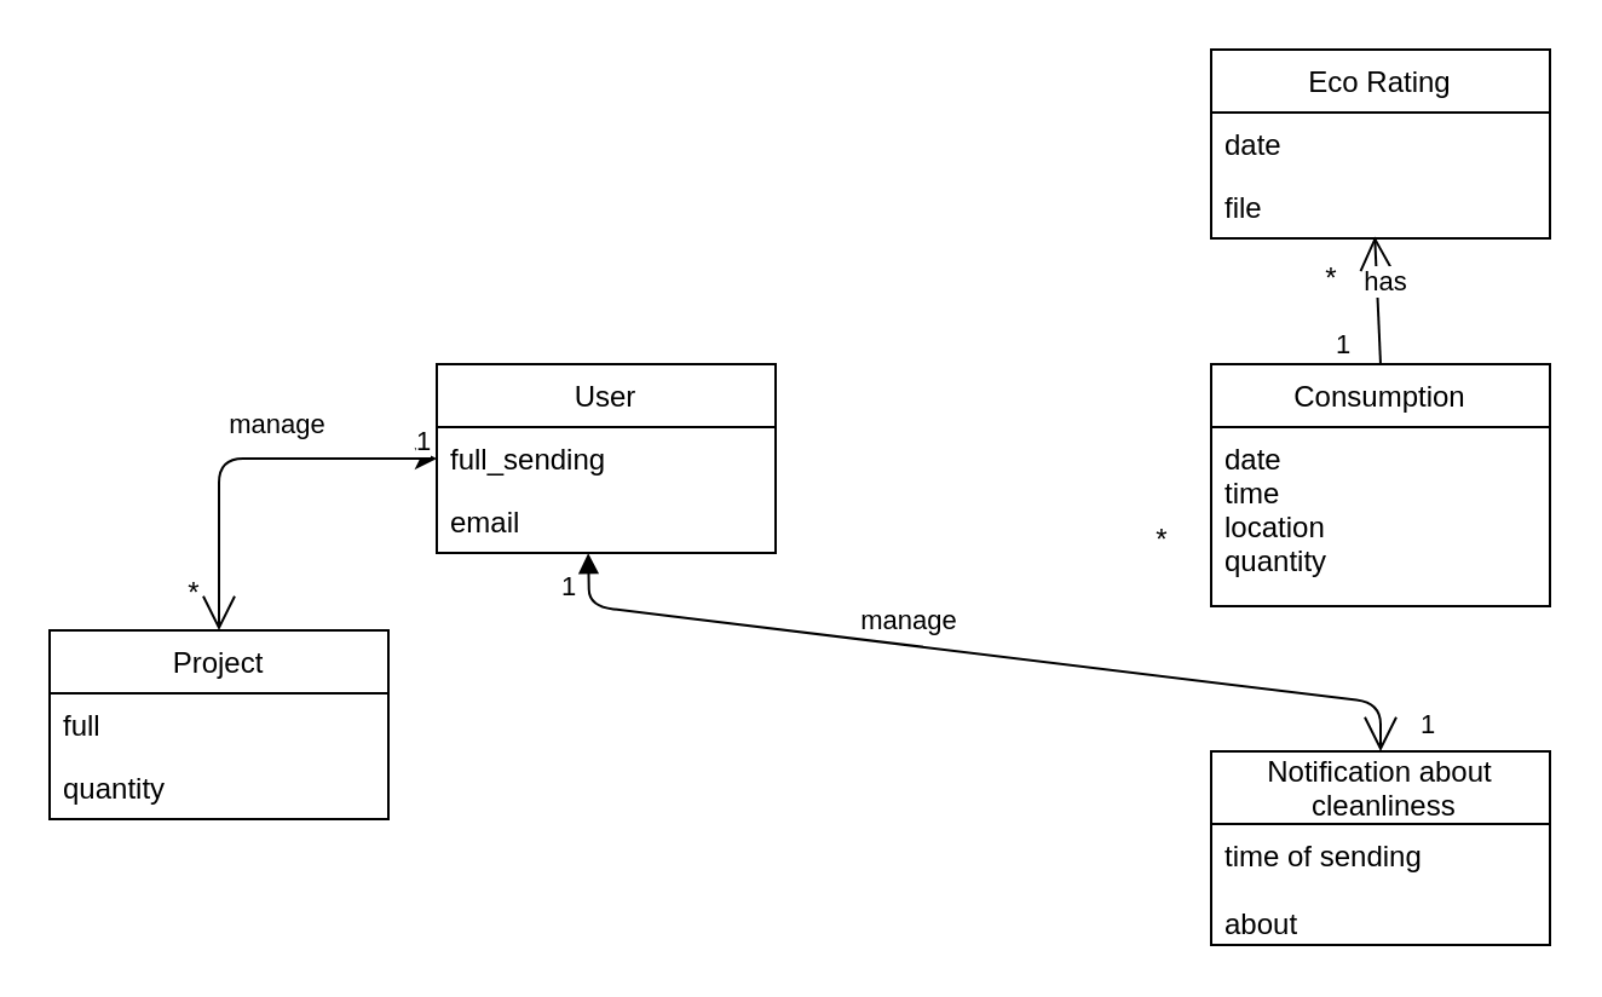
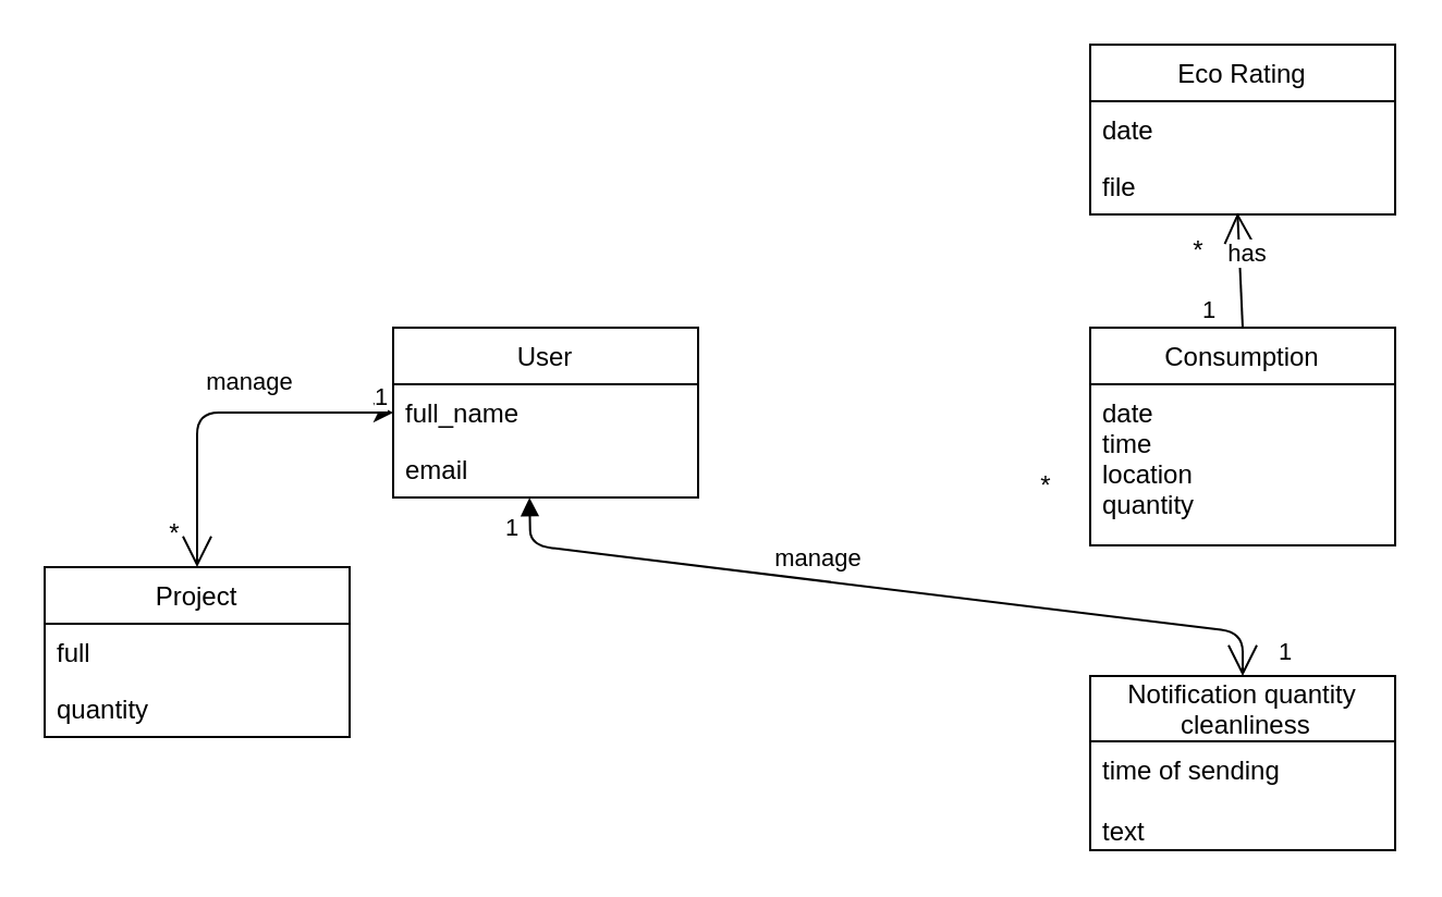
  <mxCell id="0" />
  <mxCell id="1" parent="0" />
  <mxCell id="2" value="User" style="swimlane;fontStyle=0;childLayout=stackLayout;horizontal=1;startSize=26;fillColor=none;horizontalStack=0;resizeParent=1;resizeParentMax=0;resizeLast=0;collapsible=1;marginBottom=0;" parent="1" vertex="1"><mxGeometry x="180" y="150" width="140" height="78" as="geometry" /></mxCell>
- <mxCell id="3" value="full_sending" style="text;strokeColor=none;fillColor=none;align=left;verticalAlign=top;spacingLeft=4;spacingRight=4;overflow=hidden;rotatable=0;points=[[0,0.5],[1,0.5]];portConstraint=eastwest;" parent="2" vertex="1"><mxGeometry y="26" width="140" height="26" as="geometry" /></mxCell>
+ <mxCell id="3" value="full_name" style="text;strokeColor=none;fillColor=none;align=left;verticalAlign=top;spacingLeft=4;spacingRight=4;overflow=hidden;rotatable=0;points=[[0,0.5],[1,0.5]];portConstraint=eastwest;" parent="2" vertex="1"><mxGeometry y="26" width="140" height="26" as="geometry" /></mxCell>
  <mxCell id="4" value="email" style="text;strokeColor=none;fillColor=none;align=left;verticalAlign=top;spacingLeft=4;spacingRight=4;overflow=hidden;rotatable=0;points=[[0,0.5],[1,0.5]];portConstraint=eastwest;" parent="2" vertex="1"><mxGeometry y="52" width="140" height="26" as="geometry" /></mxCell>
  <mxCell id="5" value="Consumption" style="swimlane;fontStyle=0;childLayout=stackLayout;horizontal=1;startSize=26;fillColor=none;horizontalStack=0;resizeParent=1;resizeParentMax=0;resizeLast=0;collapsible=1;marginBottom=0;" parent="1" vertex="1"><mxGeometry x="500" y="150" width="140" height="100" as="geometry" /></mxCell>
  <mxCell id="6" value="date &#10;time&#10;location&#10;quantity" style="text;strokeColor=none;fillColor=none;align=left;verticalAlign=top;spacingLeft=4;spacingRight=4;overflow=hidden;rotatable=0;points=[[0,0.5],[1,0.5]];portConstraint=eastwest;" parent="5" vertex="1"><mxGeometry y="26" width="140" height="74" as="geometry" /></mxCell>
- <mxCell id="7" value="Notification about&#10; cleanliness" style="swimlane;fontStyle=0;childLayout=stackLayout;horizontal=1;startSize=30;fillColor=none;horizontalStack=0;resizeParent=1;resizeParentMax=0;resizeLast=0;collapsible=1;marginBottom=0;" parent="1" vertex="1"><mxGeometry x="500" y="310" width="140" height="80" as="geometry"><mxRectangle x="520" y="-760" width="130" height="40" as="alternateBounds" /></mxGeometry></mxCell>
- <mxCell id="8" value="time of sending&#10; &#10;about " style="text;strokeColor=none;fillColor=none;align=left;verticalAlign=top;spacingLeft=4;spacingRight=4;overflow=hidden;rotatable=0;points=[[0,0.5],[1,0.5]];portConstraint=eastwest;" parent="7" vertex="1"><mxGeometry y="30" width="140" height="50" as="geometry" /></mxCell>
+ <mxCell id="7" value="Notification quantity&#10; cleanliness" style="swimlane;fontStyle=0;childLayout=stackLayout;horizontal=1;startSize=30;fillColor=none;horizontalStack=0;resizeParent=1;resizeParentMax=0;resizeLast=0;collapsible=1;marginBottom=0;" parent="1" vertex="1"><mxGeometry x="500" y="310" width="140" height="80" as="geometry"><mxRectangle x="520" y="-760" width="130" height="40" as="alternateBounds" /></mxGeometry></mxCell>
+ <mxCell id="8" value="time of sending&#10; &#10;text " style="text;strokeColor=none;fillColor=none;align=left;verticalAlign=top;spacingLeft=4;spacingRight=4;overflow=hidden;rotatable=0;points=[[0,0.5],[1,0.5]];portConstraint=eastwest;" parent="7" vertex="1"><mxGeometry y="30" width="140" height="50" as="geometry" /></mxCell>
  <mxCell id="9" value="Eco Rating" style="swimlane;fontStyle=0;childLayout=stackLayout;horizontal=1;startSize=26;fillColor=none;horizontalStack=0;resizeParent=1;resizeParentMax=0;resizeLast=0;collapsible=1;marginBottom=0;" parent="1" vertex="1"><mxGeometry x="500" y="20" width="140" height="78" as="geometry" /></mxCell>
  <mxCell id="10" value="date" style="text;strokeColor=none;fillColor=none;align=left;verticalAlign=top;spacingLeft=4;spacingRight=4;overflow=hidden;rotatable=0;points=[[0,0.5],[1,0.5]];portConstraint=eastwest;" vertex="1" parent="9"><mxGeometry y="26" width="140" height="26" as="geometry" /></mxCell>
  <mxCell id="11" value="file" style="text;strokeColor=none;fillColor=none;align=left;verticalAlign=top;spacingLeft=4;spacingRight=4;overflow=hidden;rotatable=0;points=[[0,0.5],[1,0.5]];portConstraint=eastwest;" vertex="1" parent="9"><mxGeometry y="52" width="140" height="26" as="geometry" /></mxCell>
  <mxCell id="12" value="*" style="text;html=1;strokeColor=none;fillColor=none;align=center;verticalAlign=middle;whiteSpace=wrap;rounded=0;" vertex="1" parent="1"><mxGeometry x="470" y="218" width="20" height="10" as="geometry" /></mxCell>
  <mxCell id="13" value="" style="endArrow=block;html=1;startSize=12;startArrow=open;startFill=0;entryX=0.447;entryY=1.003;entryDx=0;entryDy=0;exitX=0.5;exitY=0;exitDx=0;exitDy=0;entryPerimeter=0;" edge="1" parent="1" source="7" target="4"><mxGeometry relative="1" as="geometry"><mxPoint x="510" y="223" as="sourcePoint" /><mxPoint x="330" y="225" as="targetPoint" /><Array as="points"><mxPoint x="570" y="290" /><mxPoint x="243" y="250" /></Array></mxGeometry></mxCell>
  <mxCell id="14" value="1" style="edgeLabel;resizable=0;html=1;align=left;verticalAlign=bottom;" connectable="0" vertex="1" parent="13"><mxGeometry x="-1" relative="1" as="geometry"><mxPoint x="-340" y="-60" as="offset" /></mxGeometry></mxCell>
  <mxCell id="15" value="manage" style="edgeLabel;html=1;align=center;verticalAlign=middle;resizable=0;points=[];" vertex="1" connectable="0" parent="13"><mxGeometry x="0.17" y="2" relative="1" as="geometry"><mxPoint y="-13" as="offset" /></mxGeometry></mxCell>
  <mxCell id="16" value="1" style="edgeLabel;resizable=0;html=1;align=left;verticalAlign=bottom;" connectable="0" vertex="1" parent="1"><mxGeometry x="240" y="260" as="geometry"><mxPoint x="345" y="47" as="offset" /></mxGeometry></mxCell>
  <mxCell id="17" value="" style="endArrow=none;html=1;startSize=12;startArrow=open;startFill=0;entryX=0.5;entryY=0;entryDx=0;entryDy=0;exitX=0.483;exitY=0.969;exitDx=0;exitDy=0;exitPerimeter=0;" edge="1" parent="1" source="11" target="5"><mxGeometry relative="1" as="geometry"><mxPoint x="510" y="223" as="sourcePoint" /><mxPoint x="330" y="225" as="targetPoint" /></mxGeometry></mxCell>
  <mxCell id="18" value="1" style="edgeLabel;resizable=0;html=1;align=left;verticalAlign=bottom;" connectable="0" vertex="1" parent="17"><mxGeometry x="-1" relative="1" as="geometry"><mxPoint x="-18" y="53" as="offset" /></mxGeometry></mxCell>
  <mxCell id="19" value="has" style="edgeLabel;html=1;align=center;verticalAlign=middle;resizable=0;points=[];" vertex="1" connectable="0" parent="17"><mxGeometry x="0.17" y="2" relative="1" as="geometry"><mxPoint y="-13" as="offset" /></mxGeometry></mxCell>
  <mxCell id="20" value="*" style="text;html=1;strokeColor=none;fillColor=none;align=center;verticalAlign=middle;whiteSpace=wrap;rounded=0;" vertex="1" parent="1"><mxGeometry x="540" y="110" width="20" height="10" as="geometry" /></mxCell>
  <mxCell id="21" value="Project" style="swimlane;fontStyle=0;childLayout=stackLayout;horizontal=1;startSize=26;fillColor=none;horizontalStack=0;resizeParent=1;resizeParentMax=0;resizeLast=0;collapsible=1;marginBottom=0;" vertex="1" parent="1"><mxGeometry x="20" y="260" width="140" height="78" as="geometry" /></mxCell>
  <mxCell id="22" value="full" style="text;strokeColor=none;fillColor=none;align=left;verticalAlign=top;spacingLeft=4;spacingRight=4;overflow=hidden;rotatable=0;points=[[0,0.5],[1,0.5]];portConstraint=eastwest;" vertex="1" parent="21"><mxGeometry y="26" width="140" height="26" as="geometry" /></mxCell>
  <mxCell id="23" value="quantity" style="text;strokeColor=none;fillColor=none;align=left;verticalAlign=top;spacingLeft=4;spacingRight=4;overflow=hidden;rotatable=0;points=[[0,0.5],[1,0.5]];portConstraint=eastwest;" vertex="1" parent="21"><mxGeometry y="52" width="140" height="26" as="geometry" /></mxCell>
  <mxCell id="24" value="" style="endArrow=classic;html=1;startSize=12;startArrow=open;startFill=0;entryX=0;entryY=0.5;entryDx=0;entryDy=0;exitX=0.5;exitY=0;exitDx=0;exitDy=0;" edge="1" parent="1" source="21" target="3"><mxGeometry relative="1" as="geometry"><mxPoint x="510" y="223" as="sourcePoint" /><mxPoint x="330" y="225" as="targetPoint" /><Array as="points"><mxPoint x="90" y="189" /></Array></mxGeometry></mxCell>
  <mxCell id="25" value="1" style="edgeLabel;resizable=0;html=1;align=left;verticalAlign=bottom;" connectable="0" vertex="1" parent="24"><mxGeometry x="-1" relative="1" as="geometry"><mxPoint x="80" y="-70" as="offset" /></mxGeometry></mxCell>
  <mxCell id="26" value="manage" style="edgeLabel;html=1;align=center;verticalAlign=middle;resizable=0;points=[];" vertex="1" connectable="0" parent="24"><mxGeometry x="0.17" y="2" relative="1" as="geometry"><mxPoint y="-13" as="offset" /></mxGeometry></mxCell>
  <mxCell id="27" value="*" style="text;html=1;strokeColor=none;fillColor=none;align=center;verticalAlign=middle;whiteSpace=wrap;rounded=0;" vertex="1" parent="1"><mxGeometry x="70" y="240" width="20" height="10" as="geometry" /></mxCell>
